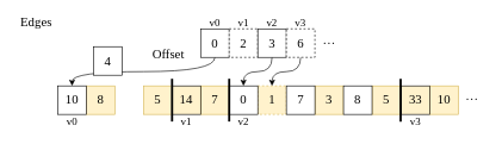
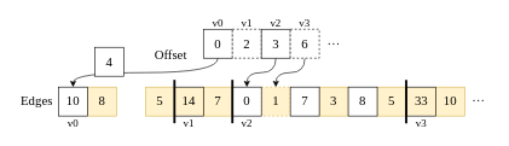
  <mxCell id="0" />
  <mxCell id="1" parent="0" />
  <mxCell id="2" value="1" style="whiteSpace=wrap;html=1;aspect=fixed;fontSize=18;fontFamily=Caribli;fillColor=#fff2cc;strokeColor=#d6b656;dashed=1;" vertex="1" parent="1"><mxGeometry x="360" y="120" width="40" height="40" as="geometry" /></mxCell>
  <mxCell id="3" value="3" style="whiteSpace=wrap;html=1;aspect=fixed;fontSize=18;fontFamily=Caribli;fillColor=#fff2cc;strokeColor=#d6b656;" vertex="1" parent="1"><mxGeometry x="440" y="120" width="40" height="40" as="geometry" /></mxCell>
  <mxCell id="4" value="10" style="whiteSpace=wrap;html=1;aspect=fixed;fontSize=18;fontFamily=Caribli;fillColor=#fff2cc;strokeColor=#d6b656;" vertex="1" parent="1"><mxGeometry x="601" y="120" width="40" height="40" as="geometry" /></mxCell>
  <mxCell id="5" value="5" style="whiteSpace=wrap;html=1;aspect=fixed;fontSize=18;fontFamily=Caribli;fillColor=#fff2cc;strokeColor=#d6b656;" vertex="1" parent="1"><mxGeometry x="520" y="120" width="40" height="40" as="geometry" /></mxCell>
  <mxCell id="6" value="7" style="whiteSpace=wrap;html=1;aspect=fixed;fontSize=18;fontFamily=Caribli;fillColor=#fff2cc;strokeColor=#d6b656;" vertex="1" parent="1"><mxGeometry x="280" y="120" width="40" height="40" as="geometry" /></mxCell>
  <mxCell id="7" value="8" style="whiteSpace=wrap;html=1;aspect=fixed;fontSize=18;fontFamily=Caribli;fillColor=#fff2cc;strokeColor=#d6b656;" vertex="1" parent="1"><mxGeometry x="120" y="120" width="40" height="40" as="geometry" /></mxCell>
  <mxCell id="8" value="5" style="whiteSpace=wrap;html=1;aspect=fixed;fontSize=18;fontFamily=Caribli;fillColor=#fff2cc;strokeColor=#d6b656;" vertex="1" parent="1"><mxGeometry x="200" y="120" width="40" height="40" as="geometry" /></mxCell>
  <mxCell id="9" style="edgeStyle=orthogonalEdgeStyle;rounded=0;orthogonalLoop=1;jettySize=auto;html=1;exitX=0.5;exitY=1;exitDx=0;exitDy=0;fontSize=18;curved=1;fontFamily=Caribli;" parent="1" source="10" target="16" edge="1"><mxGeometry relative="1" as="geometry" /></mxCell>
  <mxCell id="10" value="0" style="whiteSpace=wrap;html=1;aspect=fixed;fontSize=18;fontFamily=Caribli;" parent="1" vertex="1"><mxGeometry x="280" y="40" width="40" height="40" as="geometry" /></mxCell>
  <mxCell id="11" value="2" style="whiteSpace=wrap;html=1;aspect=fixed;fontSize=18;fontFamily=Caribli;dashed=1;" parent="1" vertex="1"><mxGeometry x="320" y="40" width="40" height="40" as="geometry" /></mxCell>
  <mxCell id="12" style="edgeStyle=orthogonalEdgeStyle;curved=1;rounded=0;orthogonalLoop=1;jettySize=auto;html=1;exitX=0.5;exitY=1;exitDx=0;exitDy=0;entryX=0.5;entryY=0;entryDx=0;entryDy=0;" edge="1" parent="1" source="13" target="19"><mxGeometry relative="1" as="geometry" /></mxCell>
  <mxCell id="13" value="3" style="whiteSpace=wrap;html=1;aspect=fixed;fontSize=18;fontFamily=Caribli;" parent="1" vertex="1"><mxGeometry x="360" y="40" width="40" height="40" as="geometry" /></mxCell>
  <mxCell id="14" style="edgeStyle=orthogonalEdgeStyle;curved=1;rounded=0;orthogonalLoop=1;jettySize=auto;html=1;exitX=0.5;exitY=1;exitDx=0;exitDy=0;" edge="1" parent="1" source="15" target="2"><mxGeometry relative="1" as="geometry" /></mxCell>
  <mxCell id="15" value="6" style="whiteSpace=wrap;html=1;aspect=fixed;fontSize=18;fontFamily=Caribli;dashed=1;" parent="1" vertex="1"><mxGeometry x="400" y="40" width="40" height="40" as="geometry" /></mxCell>
  <mxCell id="16" value="10" style="whiteSpace=wrap;html=1;aspect=fixed;fontSize=18;fontFamily=Caribli;" parent="1" vertex="1"><mxGeometry x="80" y="120" width="40" height="40" as="geometry" /></mxCell>
  <mxCell id="17" value="4" style="whiteSpace=wrap;html=1;aspect=fixed;fontSize=18;fontFamily=Caribli;" parent="1" vertex="1"><mxGeometry x="130" y="65" width="40" height="40" as="geometry" /></mxCell>
  <mxCell id="18" value="14" style="whiteSpace=wrap;html=1;aspect=fixed;fontSize=18;fontFamily=Caribli;fillColor=#fff2cc;" parent="1" vertex="1"><mxGeometry x="240" y="120" width="40" height="40" as="geometry" /></mxCell>
  <mxCell id="19" value="0" style="whiteSpace=wrap;html=1;aspect=fixed;fontSize=18;fontFamily=Caribli;" parent="1" vertex="1"><mxGeometry x="320" y="120" width="40" height="40" as="geometry" /></mxCell>
  <mxCell id="20" value="7" style="whiteSpace=wrap;html=1;aspect=fixed;fontSize=18;fontFamily=Caribli;" parent="1" vertex="1"><mxGeometry x="400" y="120" width="40" height="40" as="geometry" /></mxCell>
  <mxCell id="21" value="8" style="whiteSpace=wrap;html=1;aspect=fixed;fontSize=18;fontFamily=Caribli;" parent="1" vertex="1"><mxGeometry x="480" y="120" width="40" height="40" as="geometry" /></mxCell>
  <mxCell id="22" value="33" style="whiteSpace=wrap;html=1;aspect=fixed;fontSize=18;fontFamily=Caribli;fillColor=#fff2cc;" parent="1" vertex="1"><mxGeometry x="561" y="120" width="40" height="40" as="geometry" /></mxCell>
  <mxCell id="23" value="Offset" style="text;html=1;strokeColor=none;fillColor=none;align=center;verticalAlign=middle;whiteSpace=wrap;rounded=0;fontSize=18;fontFamily=Caribli;" parent="1" vertex="1"><mxGeometry x="205" y="55" width="60" height="40" as="geometry" /></mxCell>
- <mxCell id="24" value="Edges" style="text;html=1;strokeColor=none;fillColor=none;align=center;verticalAlign=middle;whiteSpace=wrap;rounded=0;fontSize=18;fontFamily=Caribli;" parent="1" vertex="1"><mxGeometry x="20" y="10" width="60" height="40" as="geometry" /></mxCell>
+ <mxCell id="24" value="Edges" style="text;html=1;strokeColor=none;fillColor=none;align=center;verticalAlign=middle;whiteSpace=wrap;rounded=0;fontSize=18;fontFamily=Caribli;" parent="1" vertex="1"><mxGeometry x="20" y="120" width="60" height="40" as="geometry" /></mxCell>
  <mxCell id="25" value="" style="endArrow=none;html=1;fontSize=18;strokeWidth=3;fontFamily=Caribli;" parent="1" edge="1"><mxGeometry width="50" height="50" relative="1" as="geometry"><mxPoint x="240" y="170" as="sourcePoint" /><mxPoint x="240" y="110" as="targetPoint" /></mxGeometry></mxCell>
  <mxCell id="26" value="" style="endArrow=none;html=1;fontSize=18;strokeWidth=3;fontFamily=Caribli;" parent="1" edge="1"><mxGeometry width="50" height="50" relative="1" as="geometry"><mxPoint x="320" y="170" as="sourcePoint" /><mxPoint x="320" y="110" as="targetPoint" /></mxGeometry></mxCell>
  <mxCell id="27" value="" style="endArrow=none;html=1;fontSize=18;strokeWidth=3;fontFamily=Caribli;" parent="1" edge="1"><mxGeometry width="50" height="50" relative="1" as="geometry"><mxPoint x="560" y="170" as="sourcePoint" /><mxPoint x="560" y="110" as="targetPoint" /></mxGeometry></mxCell>
  <mxCell id="28" value="…" style="text;html=1;strokeColor=none;fillColor=none;align=center;verticalAlign=middle;whiteSpace=wrap;rounded=0;fontSize=18;fontFamily=Caribli;" parent="1" vertex="1"><mxGeometry x="440" y="40" width="40" height="30" as="geometry" /></mxCell>
  <mxCell id="29" value="…" style="text;html=1;strokeColor=none;fillColor=none;align=center;verticalAlign=middle;whiteSpace=wrap;rounded=0;fontSize=18;fontFamily=Caribli;" parent="1" vertex="1"><mxGeometry x="640" y="120" width="40" height="30" as="geometry" /></mxCell>
  <mxCell id="30" value="&lt;font style=&quot;font-size: 15px&quot;&gt;v0&lt;/font&gt;" style="text;html=1;strokeColor=none;fillColor=none;align=center;verticalAlign=middle;whiteSpace=wrap;rounded=0;fontFamily=Caribli;" parent="1" vertex="1"><mxGeometry x="280" y="20" width="40" height="20" as="geometry" /></mxCell>
  <mxCell id="31" value="&lt;font style=&quot;font-size: 15px&quot;&gt;v1&lt;/font&gt;" style="text;html=1;strokeColor=none;fillColor=none;align=center;verticalAlign=middle;whiteSpace=wrap;rounded=0;fontFamily=Caribli;" parent="1" vertex="1"><mxGeometry x="320" y="20" width="40" height="20" as="geometry" /></mxCell>
  <mxCell id="32" value="&lt;font style=&quot;font-size: 15px&quot;&gt;v2&lt;/font&gt;" style="text;html=1;strokeColor=none;fillColor=none;align=center;verticalAlign=middle;whiteSpace=wrap;rounded=0;fontFamily=Caribli;" parent="1" vertex="1"><mxGeometry x="360" y="20" width="40" height="20" as="geometry" /></mxCell>
  <mxCell id="33" value="&lt;font style=&quot;font-size: 15px&quot;&gt;v3&lt;/font&gt;" style="text;html=1;strokeColor=none;fillColor=none;align=center;verticalAlign=middle;whiteSpace=wrap;rounded=0;fontFamily=Caribli;" parent="1" vertex="1"><mxGeometry x="400" y="20" width="40" height="20" as="geometry" /></mxCell>
  <mxCell id="34" value="&lt;font style=&quot;font-size: 15px&quot;&gt;v0&lt;/font&gt;" style="text;html=1;strokeColor=none;fillColor=none;align=center;verticalAlign=middle;whiteSpace=wrap;rounded=0;fontFamily=Caribli;" parent="1" vertex="1"><mxGeometry x="80" y="160" width="40" height="20" as="geometry" /></mxCell>
  <mxCell id="35" value="&lt;font style=&quot;font-size: 15px&quot;&gt;v1&lt;/font&gt;" style="text;html=1;strokeColor=none;fillColor=none;align=center;verticalAlign=middle;whiteSpace=wrap;rounded=0;fontFamily=Caribli;" parent="1" vertex="1"><mxGeometry x="240" y="160" width="40" height="20" as="geometry" /></mxCell>
  <mxCell id="36" value="&lt;font style=&quot;font-size: 15px&quot;&gt;v2&lt;/font&gt;" style="text;html=1;strokeColor=none;fillColor=none;align=center;verticalAlign=middle;whiteSpace=wrap;rounded=0;fontFamily=Caribli;" parent="1" vertex="1"><mxGeometry x="320" y="160" width="40" height="20" as="geometry" /></mxCell>
  <mxCell id="37" value="&lt;font style=&quot;font-size: 15px&quot;&gt;v3&lt;/font&gt;" style="text;html=1;strokeColor=none;fillColor=none;align=center;verticalAlign=middle;whiteSpace=wrap;rounded=0;fontFamily=Caribli;" parent="1" vertex="1"><mxGeometry x="561" y="160" width="40" height="20" as="geometry" /></mxCell>
